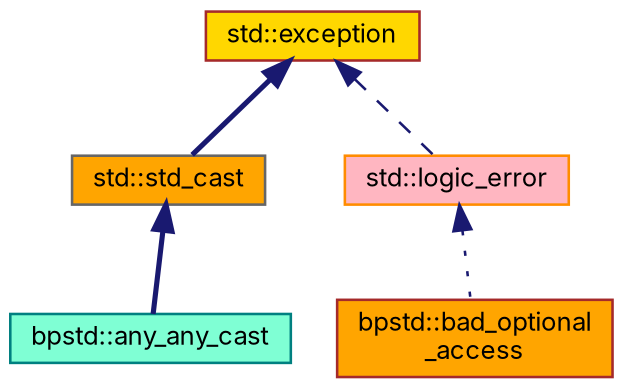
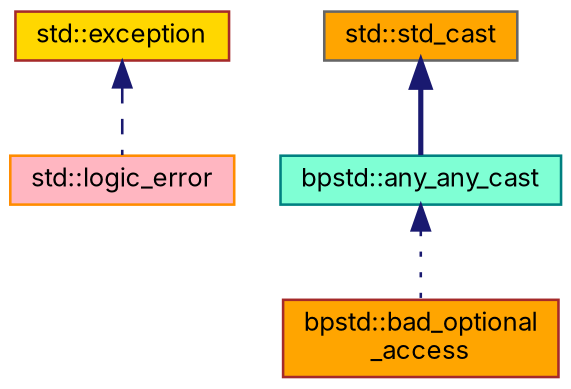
  digraph {
    fontname=Inter
    rankdir=TB
    node [color=brown fillcolor=orange fontname=Inter fontsize=10 shape=record style=filled]
    edge [color=midnightblue dir=back fontname=Inter fontsize=10 labelfontname=Helvetica labelfontsize=10 style=bold]
    n1 [fillcolor=gold height=0.2 label="std::exception" width=0.4]
    n2 [color=gray40 height=0.2 label="std::std_cast" width=0.4]
    n3 [color=darkorange fillcolor=lightpink height=0.2 label="std::logic_error" width=0.4]
    n4 [color=teal fillcolor=aquamarine height=0.2 label="bpstd::any_any_cast" width=0.4]
    n5 [height=0.2 label="bpstd::bad_optional\l_access" width=0.4]
-   n1 -> n2
    n1 -> n3 [style=dashed]
    n2 -> n4
-   n3 -> n5 [style=dotted]
+   n4 -> n5 [style=dotted]
  }
